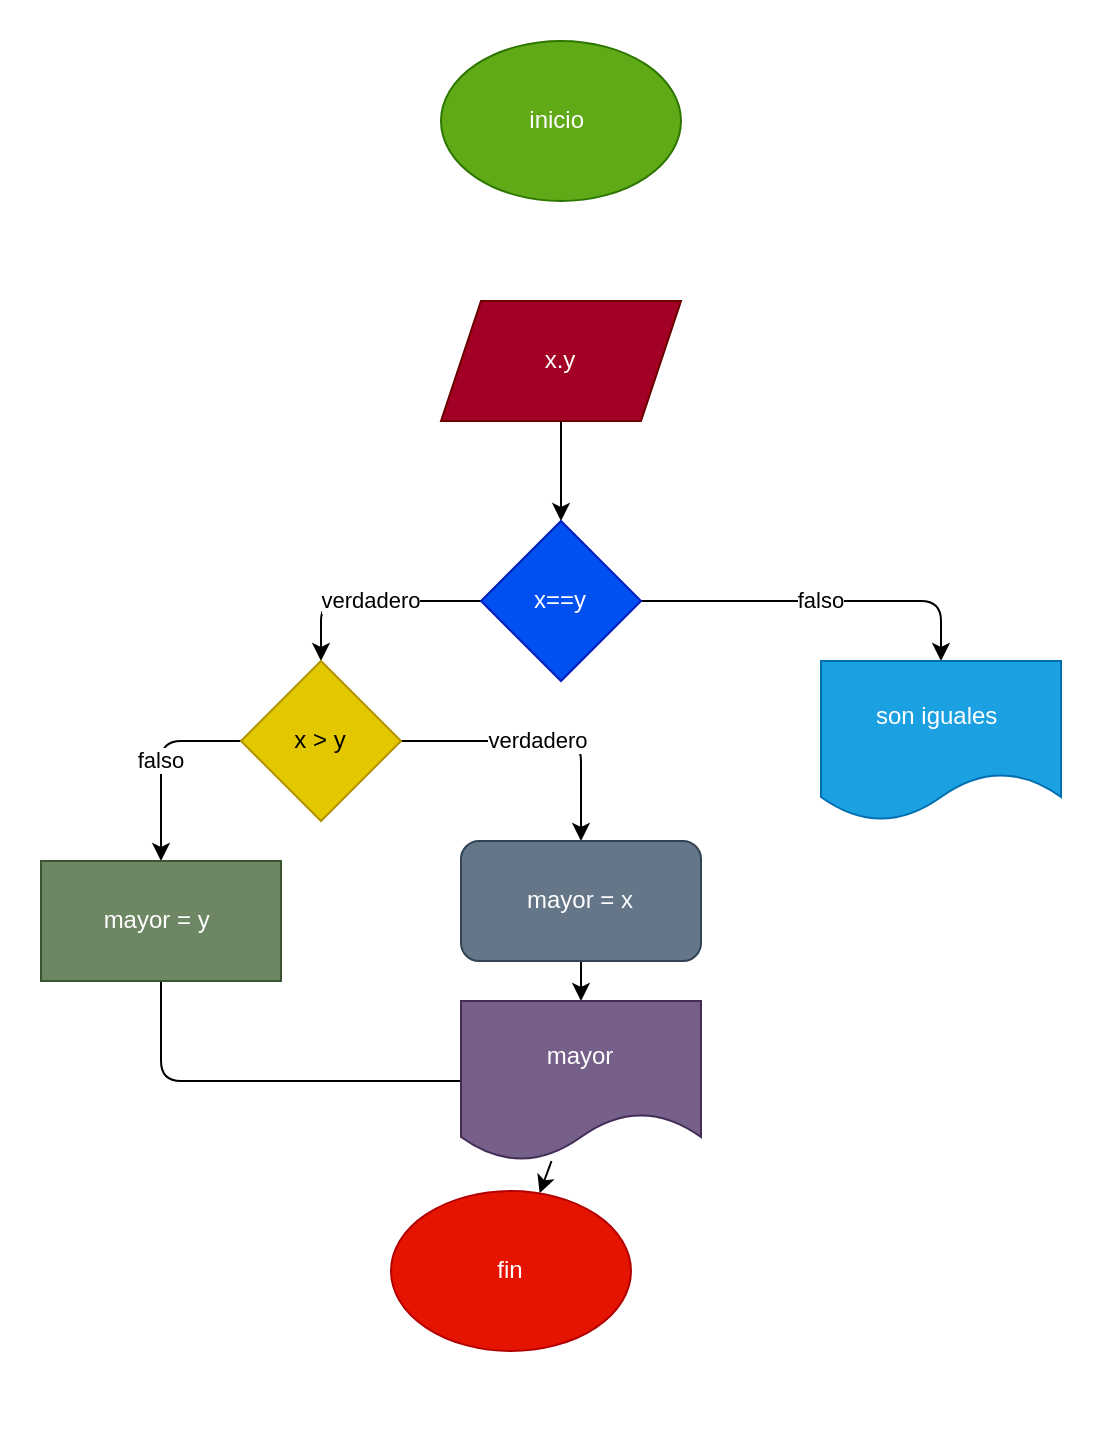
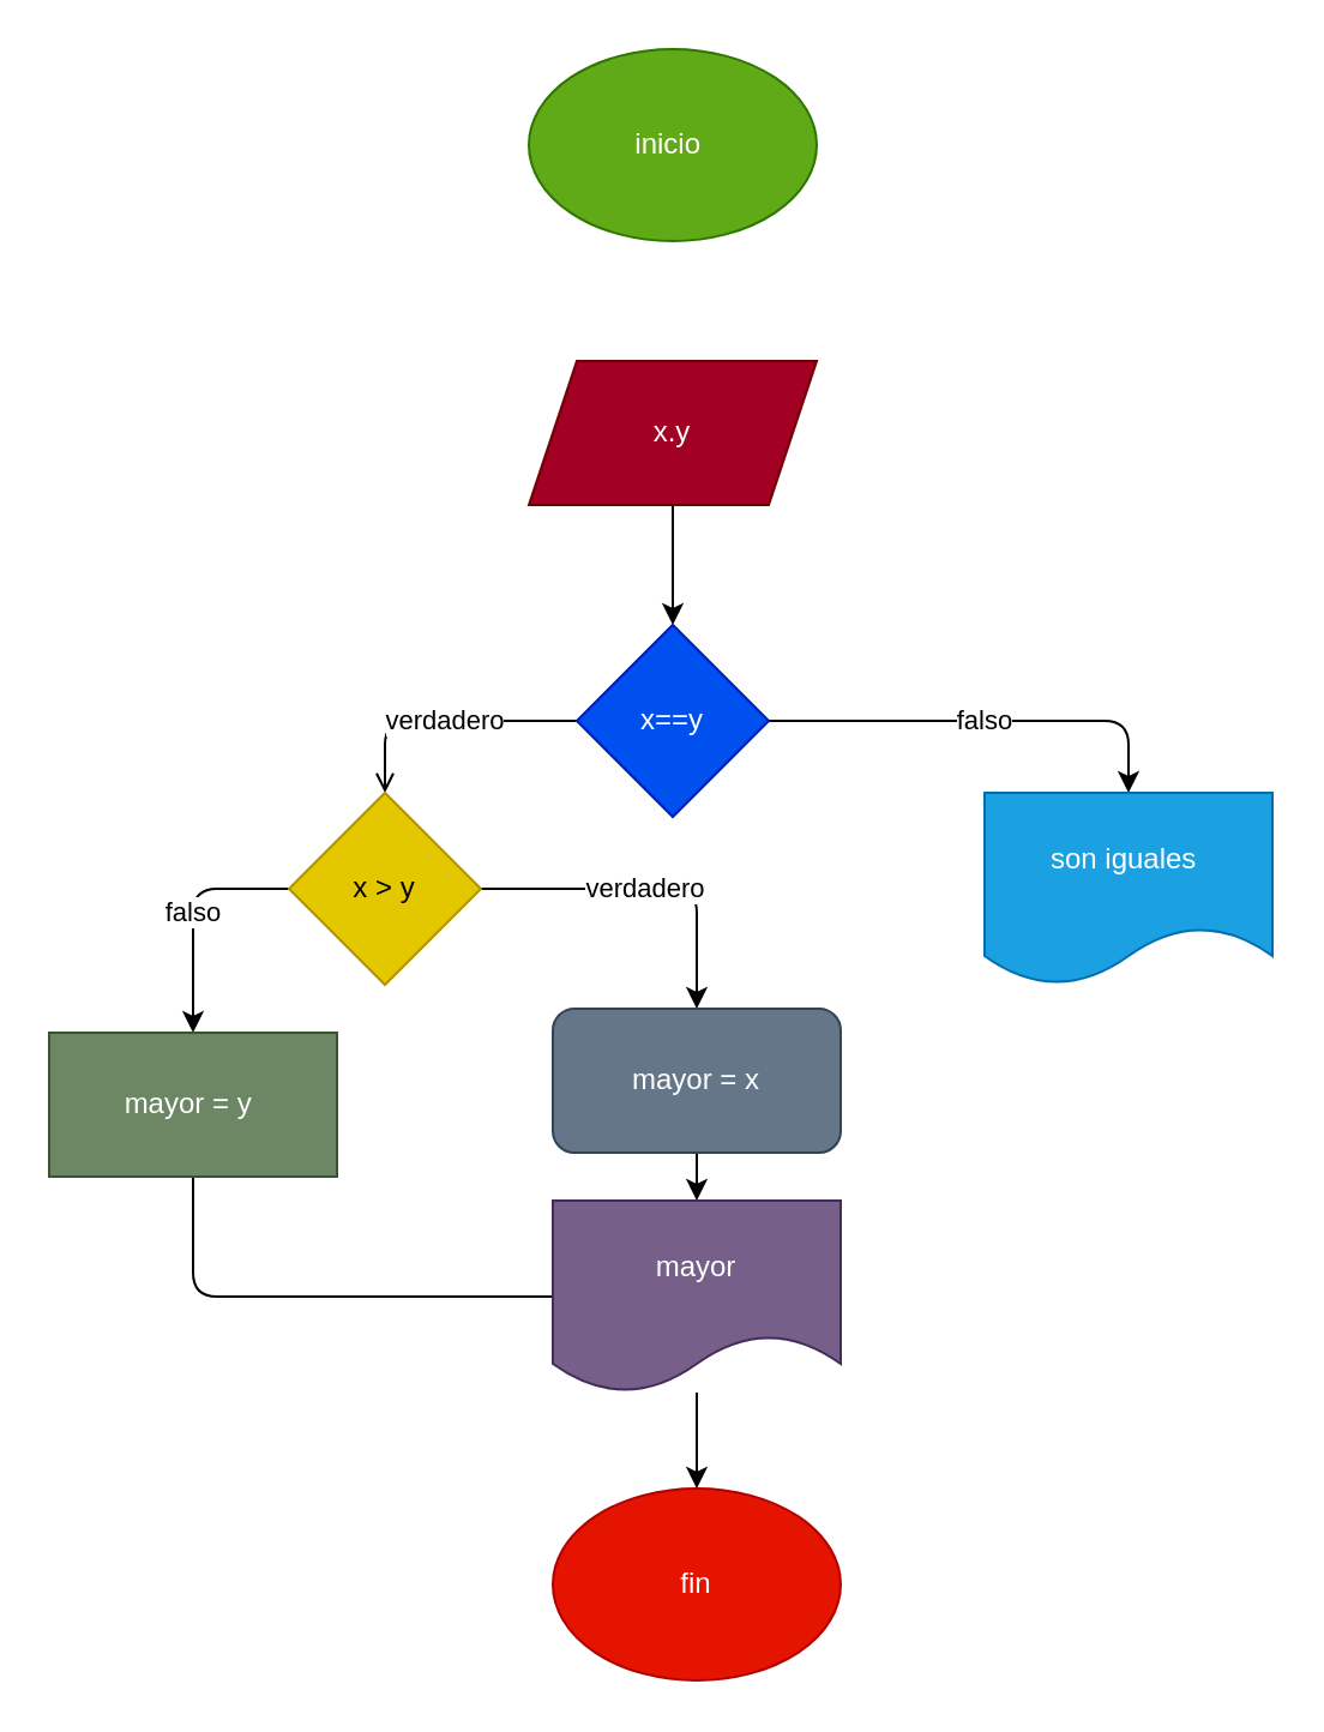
  <mxCell id="0" />
  <mxCell id="1" parent="0" />
  <mxCell id="2" value="inicio&amp;nbsp;" style="ellipse;whiteSpace=wrap;html=1;fillColor=#60a917;fontColor=#ffffff;strokeColor=#2D7600;" parent="1" vertex="1"><mxGeometry x="220" y="20" width="120" height="80" as="geometry" /></mxCell>
  <mxCell id="3" style="edgeStyle=none;html=1;entryX=0.5;entryY=0;entryDx=0;entryDy=0;fontFamily=Verdana;" parent="1" source="4" edge="1"><mxGeometry relative="1" as="geometry"><mxPoint x="280" y="260" as="targetPoint" /></mxGeometry></mxCell>
  <mxCell id="4" value="x.y" style="shape=parallelogram;perimeter=parallelogramPerimeter;whiteSpace=wrap;html=1;fixedSize=1;fillColor=#a20025;fontColor=#ffffff;strokeColor=#6F0000;" parent="1" vertex="1"><mxGeometry x="220" y="150" width="120" height="60" as="geometry" /></mxCell>
- <mxCell id="5" value="verdadero" style="edgeStyle=none;html=1;exitX=0;exitY=0.5;exitDx=0;exitDy=0;" edge="1" parent="1" source="7" target="10"><mxGeometry relative="1" as="geometry"><mxPoint x="160" y="370" as="targetPoint" /><Array as="points"><mxPoint x="160" y="300" /></Array></mxGeometry></mxCell>
+ <mxCell id="5" value="verdadero" style="edgeStyle=none;html=1;exitX=0;exitY=0.5;exitDx=0;exitDy=0;endArrow=open;" edge="1" parent="1" source="7" target="10"><mxGeometry relative="1" as="geometry"><mxPoint x="160" y="370" as="targetPoint" /><Array as="points"><mxPoint x="160" y="300" /></Array></mxGeometry></mxCell>
  <mxCell id="6" value="falso" style="edgeStyle=none;html=1;" edge="1" parent="1" source="7" target="11"><mxGeometry relative="1" as="geometry"><mxPoint x="470" y="360" as="targetPoint" /><Array as="points"><mxPoint x="430" y="300" /><mxPoint x="470" y="300" /></Array></mxGeometry></mxCell>
  <mxCell id="7" value="x==y" style="rhombus;whiteSpace=wrap;html=1;fillColor=#0050ef;fontColor=#ffffff;strokeColor=#001DBC;" vertex="1" parent="1"><mxGeometry x="240" y="260" width="80" height="80" as="geometry" /></mxCell>
  <mxCell id="8" value="verdadero&amp;nbsp;" style="edgeStyle=none;html=1;" edge="1" parent="1" source="10" target="13"><mxGeometry relative="1" as="geometry"><mxPoint x="290" y="450" as="targetPoint" /><Array as="points"><mxPoint x="260" y="370" /><mxPoint x="290" y="370" /></Array></mxGeometry></mxCell>
  <mxCell id="9" value="falso" style="edgeStyle=none;html=1;" edge="1" parent="1" source="10" target="15"><mxGeometry relative="1" as="geometry"><mxPoint x="80" y="460" as="targetPoint" /><Array as="points"><mxPoint x="80" y="370" /></Array></mxGeometry></mxCell>
  <mxCell id="10" value="x &amp;gt; y" style="rhombus;whiteSpace=wrap;html=1;fillColor=#e3c800;fontColor=#000000;strokeColor=#B09500;" vertex="1" parent="1"><mxGeometry x="120" y="330" width="80" height="80" as="geometry" /></mxCell>
  <mxCell id="11" value="son iguales&amp;nbsp;" style="shape=document;whiteSpace=wrap;html=1;boundedLbl=1;fillColor=#1ba1e2;fontColor=#ffffff;strokeColor=#006EAF;" vertex="1" parent="1"><mxGeometry x="410" y="330" width="120" height="80" as="geometry" /></mxCell>
  <mxCell id="12" style="edgeStyle=none;html=1;" edge="1" parent="1" source="13" target="17"><mxGeometry relative="1" as="geometry"><mxPoint x="290" y="540" as="targetPoint" /></mxGeometry></mxCell>
  <mxCell id="13" value="mayor = x" style="whiteSpace=wrap;html=1;fillColor=#647687;fontColor=#ffffff;strokeColor=#314354;rounded=1;" vertex="1" parent="1"><mxGeometry x="230" y="420" width="120" height="60" as="geometry" /></mxCell>
  <mxCell id="14" style="edgeStyle=none;html=1;entryX=0;entryY=0.5;entryDx=0;entryDy=0;endArrow=none;" edge="1" parent="1" source="15" target="17"><mxGeometry relative="1" as="geometry"><mxPoint x="80" y="580" as="targetPoint" /><Array as="points"><mxPoint x="80" y="540" /></Array></mxGeometry></mxCell>
  <mxCell id="15" value="mayor = y&amp;nbsp;" style="rounded=0;whiteSpace=wrap;html=1;fillColor=#6d8764;fontColor=#ffffff;strokeColor=#3A5431;" vertex="1" parent="1"><mxGeometry x="20" y="430" width="120" height="60" as="geometry" /></mxCell>
  <mxCell id="16" style="edgeStyle=none;html=1;" edge="1" parent="1" source="17" target="18"><mxGeometry relative="1" as="geometry"><mxPoint x="290" y="630" as="targetPoint" /></mxGeometry></mxCell>
  <mxCell id="17" value="mayor" style="shape=document;whiteSpace=wrap;html=1;boundedLbl=1;fillColor=#76608a;fontColor=#ffffff;strokeColor=#432D57;" vertex="1" parent="1"><mxGeometry x="230" y="500" width="120" height="80" as="geometry" /></mxCell>
- <mxCell id="18" value="fin" style="ellipse;whiteSpace=wrap;html=1;fillColor=#e51400;fontColor=#ffffff;strokeColor=#B20000;" vertex="1" parent="1"><mxGeometry x="195" y="595" width="120" height="80" as="geometry" /></mxCell>
+ <mxCell id="18" value="fin" style="ellipse;whiteSpace=wrap;html=1;fillColor=#e51400;fontColor=#ffffff;strokeColor=#B20000;" vertex="1" parent="1"><mxGeometry x="230" y="620" width="120" height="80" as="geometry" /></mxCell>
